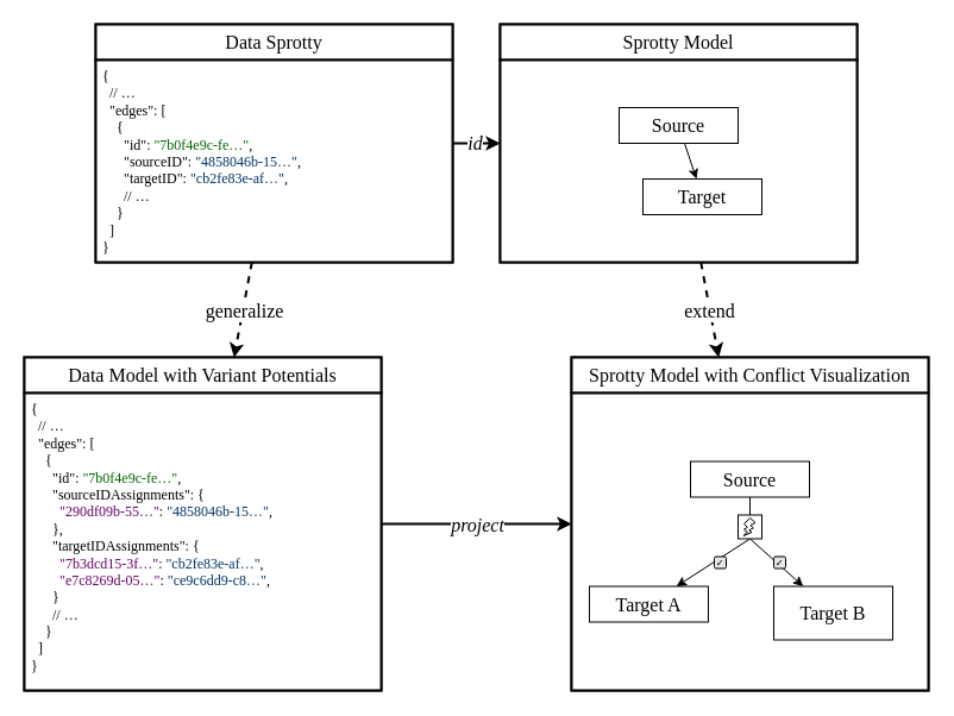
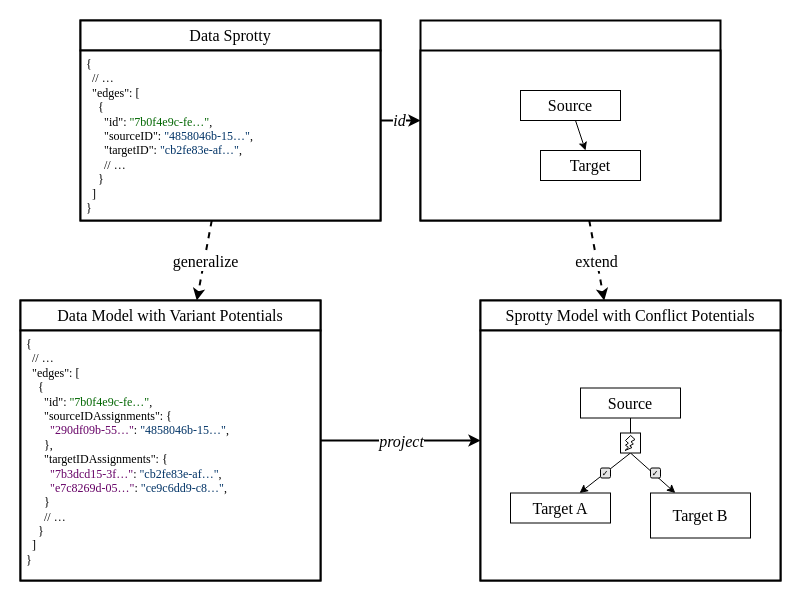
  <mxCell id="0" />
  <mxCell id="1" parent="0" />
  <mxCell id="2" style="edgeStyle=none;html=1;fontSize=16;fontFamily=Fira;strokeWidth=2;" parent="1" source="6" target="9" edge="1"><mxGeometry relative="1" as="geometry" /></mxCell>
  <mxCell id="3" value="id" style="edgeLabel;html=1;align=center;verticalAlign=middle;resizable=0;points=[];fontStyle=2;fontSize=16;fontFamily=Fira;" parent="2" vertex="1" connectable="0"><mxGeometry x="0.27" y="1" relative="1" as="geometry"><mxPoint x="-7" as="offset" /></mxGeometry></mxCell>
  <mxCell id="4" style="edgeStyle=none;html=1;dashed=1;fontSize=16;fontFamily=Fira;strokeWidth=2;" parent="1" source="6" target="12" edge="1"><mxGeometry relative="1" as="geometry" /></mxCell>
  <mxCell id="5" value="generalize" style="edgeLabel;html=1;align=center;verticalAlign=middle;resizable=0;points=[];fontSize=16;fontFamily=Fira;" parent="4" vertex="1" connectable="0"><mxGeometry x="0.208" relative="1" as="geometry"><mxPoint x="2" y="-8" as="offset" /></mxGeometry></mxCell>
  <mxCell id="6" value="" style="rounded=0;whiteSpace=wrap;html=1;fontSize=16;fontFamily=Fira;strokeWidth=2;" parent="1" vertex="1"><mxGeometry x="80" y="20" width="300" height="200" as="geometry" /></mxCell>
  <mxCell id="7" style="edgeStyle=none;html=1;dashed=1;fontSize=16;fontFamily=Fira;strokeWidth=2;" parent="1" source="9" target="13" edge="1"><mxGeometry relative="1" as="geometry" /></mxCell>
  <mxCell id="8" value="extend" style="edgeLabel;html=1;align=center;verticalAlign=middle;resizable=0;points=[];fontSize=16;fontFamily=Fira;" parent="7" vertex="1" connectable="0"><mxGeometry x="0.201" y="-1" relative="1" as="geometry"><mxPoint x="-1" y="-8" as="offset" /></mxGeometry></mxCell>
  <mxCell id="9" value="" style="rounded=0;whiteSpace=wrap;html=1;fontSize=16;fontFamily=Fira;strokeWidth=2;" parent="1" vertex="1"><mxGeometry x="420" y="20" width="300" height="200" as="geometry" /></mxCell>
  <mxCell id="10" style="edgeStyle=none;html=1;fontSize=16;fontFamily=Fira;strokeWidth=2;" parent="1" source="12" target="13" edge="1"><mxGeometry relative="1" as="geometry" /></mxCell>
  <mxCell id="11" value="project" style="edgeLabel;html=1;align=center;verticalAlign=middle;resizable=0;points=[];fontStyle=2;fontSize=16;fontFamily=Fira;" parent="10" vertex="1" connectable="0"><mxGeometry x="0.187" relative="1" as="geometry"><mxPoint x="-15" as="offset" /></mxGeometry></mxCell>
  <mxCell id="12" value="" style="rounded=0;whiteSpace=wrap;html=1;fontSize=16;fontFamily=Fira;strokeWidth=2;" parent="1" vertex="1"><mxGeometry x="20" y="300" width="300" height="280" as="geometry" /></mxCell>
  <mxCell id="13" value="" style="rounded=0;whiteSpace=wrap;html=1;fontSize=16;fontFamily=Fira;strokeWidth=2;" parent="1" vertex="1"><mxGeometry x="480" y="300" width="300" height="280" as="geometry" /></mxCell>
  <mxCell id="14" value="Data Sprotty" style="rounded=0;whiteSpace=wrap;html=1;fontSize=16;fontFamily=Fira;strokeWidth=2;" parent="1" vertex="1"><mxGeometry x="80" y="20" width="300" height="30" as="geometry" /></mxCell>
- <mxCell id="15" value="Sprotty Model" style="rounded=0;whiteSpace=wrap;html=1;fontSize=16;fontFamily=Fira;strokeWidth=2;" parent="1" vertex="1"><mxGeometry x="420" y="20" width="300" height="30" as="geometry" /></mxCell>
  <mxCell id="16" value="Data Model with Variant Potentials" style="rounded=0;whiteSpace=wrap;html=1;fontSize=16;fontFamily=Fira;strokeWidth=2;" parent="1" vertex="1"><mxGeometry x="20" y="300" width="300" height="30" as="geometry" /></mxCell>
- <mxCell id="17" value="Sprotty Model with Conflict Visualization" style="rounded=0;whiteSpace=wrap;html=1;fontSize=16;fontFamily=Fira;strokeWidth=2;" parent="1" vertex="1"><mxGeometry x="480" y="300" width="300" height="30" as="geometry" /></mxCell>
+ <mxCell id="17" value="Sprotty Model with Conflict Potentials" style="rounded=0;whiteSpace=wrap;html=1;fontSize=16;fontFamily=Fira;strokeWidth=2;" parent="1" vertex="1"><mxGeometry x="480" y="300" width="300" height="30" as="geometry" /></mxCell>
  <mxCell id="18" value="{&lt;br style=&quot;font-size: 12px;&quot;&gt;&amp;nbsp; // …&lt;br style=&quot;font-size: 12px;&quot;&gt;&amp;nbsp; &quot;edges&quot;: [&lt;br&gt;&amp;nbsp; &amp;nbsp; {&lt;br&gt;&amp;nbsp; &amp;nbsp; &amp;nbsp; &quot;id&quot;: &lt;font color=&quot;#006600&quot;&gt;&quot;7b0f4e9c-fe…&quot;&lt;/font&gt;,&lt;br&gt;&amp;nbsp; &amp;nbsp; &amp;nbsp; &quot;sourceID&quot;:&amp;nbsp;&lt;font color=&quot;#003366&quot;&gt;&quot;4858046b-15…&quot;&lt;/font&gt;,&lt;br&gt;&amp;nbsp; &amp;nbsp; &amp;nbsp; &quot;targetID&quot;: &lt;font color=&quot;#003366&quot;&gt;&quot;cb2fe83e-af…&quot;&lt;/font&gt;,&lt;br&gt;&amp;nbsp; &amp;nbsp; &amp;nbsp; // …&lt;br&gt;&amp;nbsp; &amp;nbsp; }&lt;br style=&quot;font-size: 12px;&quot;&gt;&amp;nbsp; ]&lt;br style=&quot;font-size: 12px;&quot;&gt;}" style="rounded=0;whiteSpace=wrap;html=1;fontFamily=Source Code Pro;fontSize=12;align=left;verticalAlign=top;strokeWidth=2;spacingLeft=4;" parent="1" vertex="1"><mxGeometry x="80" y="50" width="300" height="170" as="geometry" /></mxCell>
  <mxCell id="19" value="{&lt;br style=&quot;border-color: var(--border-color);&quot;&gt;&amp;nbsp; // …&lt;br style=&quot;border-color: var(--border-color);&quot;&gt;&amp;nbsp; &quot;edges&quot;: [&lt;br style=&quot;border-color: var(--border-color);&quot;&gt;&amp;nbsp; &amp;nbsp; {&lt;br style=&quot;border-color: var(--border-color);&quot;&gt;&amp;nbsp; &amp;nbsp; &amp;nbsp; &quot;id&quot;: &lt;font color=&quot;#006600&quot;&gt;&quot;7b0f4e9c-fe…&quot;&lt;/font&gt;,&lt;br style=&quot;border-color: var(--border-color);&quot;&gt;&amp;nbsp; &amp;nbsp; &amp;nbsp; &quot;sourceIDAssignments&quot;: {&lt;br&gt;&amp;nbsp; &amp;nbsp; &amp;nbsp; &amp;nbsp; &lt;font color=&quot;#660066&quot;&gt;&quot;290df09b-55…&quot;&lt;/font&gt;: &lt;font color=&quot;#003366&quot;&gt;&quot;4858046b-15…&quot;&lt;/font&gt;,&lt;br&gt;&amp;nbsp; &amp;nbsp; &amp;nbsp; },&lt;br style=&quot;border-color: var(--border-color);&quot;&gt;&amp;nbsp; &amp;nbsp; &amp;nbsp; &quot;targetIDAssignments&quot;: {&lt;br style=&quot;border-color: var(--border-color);&quot;&gt;&amp;nbsp; &amp;nbsp; &amp;nbsp; &amp;nbsp; &lt;font color=&quot;#660066&quot;&gt;&quot;7b3dcd15-3f…&quot;&lt;/font&gt;: &lt;font color=&quot;#003366&quot;&gt;&quot;cb2fe83e-af…&quot;&lt;/font&gt;,&lt;br style=&quot;border-color: var(--border-color);&quot;&gt;&amp;nbsp; &amp;nbsp; &amp;nbsp; &amp;nbsp; &lt;font color=&quot;#660066&quot;&gt;&quot;e7c8269d-05…&quot;&lt;/font&gt;: &lt;font color=&quot;#003366&quot;&gt;&quot;ce9c6dd9-c8…&quot;&lt;/font&gt;,&lt;br&gt;&amp;nbsp; &amp;nbsp; &amp;nbsp; }&lt;br style=&quot;border-color: var(--border-color);&quot;&gt;&amp;nbsp; &amp;nbsp; &amp;nbsp; // …&lt;br style=&quot;border-color: var(--border-color);&quot;&gt;&amp;nbsp; &amp;nbsp; }&lt;br style=&quot;border-color: var(--border-color);&quot;&gt;&amp;nbsp; ]&lt;br style=&quot;border-color: var(--border-color);&quot;&gt;}" style="rounded=0;whiteSpace=wrap;html=1;fontFamily=Source Code Pro;fontSize=12;align=left;verticalAlign=top;strokeWidth=2;spacingLeft=4;" parent="1" vertex="1"><mxGeometry x="20" y="330" width="300" height="250" as="geometry" /></mxCell>
  <mxCell id="20" value="" style="rounded=0;whiteSpace=wrap;html=1;fontFamily=Source Code Pro;fontSize=12;fontColor=#003366;strokeWidth=2;" parent="1" vertex="1"><mxGeometry x="420" y="50" width="300" height="170" as="geometry" /></mxCell>
  <mxCell id="21" value="&lt;span style=&quot;font-size: 16px;&quot;&gt;Source&lt;/span&gt;" style="rounded=0;whiteSpace=wrap;html=1;fontSize=16;fontFamily=Fira;" parent="1" vertex="1"><mxGeometry x="520" y="90" width="100" height="30" as="geometry" /></mxCell>
  <mxCell id="22" value="&lt;span style=&quot;font-size: 16px;&quot;&gt;Target&lt;/span&gt;" style="rounded=0;whiteSpace=wrap;html=1;fontSize=16;fontFamily=Fira;" parent="1" vertex="1"><mxGeometry x="540" y="150" width="100" height="30" as="geometry" /></mxCell>
  <mxCell id="23" value="" style="endArrow=classic;html=1;fontSize=16;fontFamily=Fira;" parent="1" source="21" target="22" edge="1"><mxGeometry width="50" height="50" relative="1" as="geometry"><mxPoint x="670" y="110" as="sourcePoint" /><mxPoint x="740" y="85" as="targetPoint" /></mxGeometry></mxCell>
  <mxCell id="24" value="" style="rounded=0;whiteSpace=wrap;html=1;fontFamily=Source Code Pro;fontSize=12;fontColor=#003366;strokeWidth=2;" parent="1" vertex="1"><mxGeometry x="480" y="330" width="300" height="250" as="geometry" /></mxCell>
  <mxCell id="25" value="&lt;span style=&quot;font-size: 16px;&quot;&gt;Source&lt;/span&gt;" style="rounded=0;whiteSpace=wrap;html=1;fontSize=16;fontFamily=Fira;" parent="1" vertex="1"><mxGeometry x="580" y="387.5" width="100" height="30" as="geometry" /></mxCell>
- <mxCell id="26" value="&lt;span style=&quot;font-size: 16px;&quot;&gt;Target A&lt;/span&gt;" style="rounded=0;whiteSpace=wrap;html=1;fontSize=16;fontFamily=Fira;" parent="1" vertex="1"><mxGeometry x="495" y="492.5" width="100" height="30" as="geometry" /></mxCell>
+ <mxCell id="26" value="&lt;span style=&quot;font-size: 16px;&quot;&gt;Target A&lt;/span&gt;" style="rounded=0;whiteSpace=wrap;html=1;fontSize=16;fontFamily=Fira;" parent="1" vertex="1"><mxGeometry x="510" y="492.5" width="100" height="30" as="geometry" /></mxCell>
  <mxCell id="27" value="&lt;span style=&quot;font-size: 16px;&quot;&gt;Target B&lt;/span&gt;" style="rounded=0;whiteSpace=wrap;html=1;fontSize=16;fontFamily=Fira;" parent="1" vertex="1"><mxGeometry x="650" y="492.5" width="100" height="45" as="geometry" /></mxCell>
  <mxCell id="28" value="" style="endArrow=none;html=1;fontSize=16;fontFamily=Fira;" parent="1" source="25" target="33" edge="1"><mxGeometry width="50" height="50" relative="1" as="geometry"><mxPoint x="750" y="367.5" as="sourcePoint" /><mxPoint x="675" y="482.5" as="targetPoint" /></mxGeometry></mxCell>
  <mxCell id="29" value="" style="endArrow=classic;html=1;fontSize=16;fontFamily=Fira;exitX=0.5;exitY=1;exitDx=0;exitDy=0;" parent="1" source="33" target="27" edge="1"><mxGeometry width="50" height="50" relative="1" as="geometry"><mxPoint x="728" y="357.5" as="sourcePoint" /><mxPoint x="775" y="307.5" as="targetPoint" /></mxGeometry></mxCell>
  <mxCell id="30" value="" style="endArrow=classic;html=1;fontSize=16;fontFamily=Fira;exitX=0.5;exitY=1;exitDx=0;exitDy=0;" parent="1" source="33" target="26" edge="1"><mxGeometry width="50" height="50" relative="1" as="geometry"><mxPoint x="728" y="357.5" as="sourcePoint" /><mxPoint x="795" y="357.5" as="targetPoint" /></mxGeometry></mxCell>
  <mxCell id="31" value="✓" style="rounded=1;whiteSpace=wrap;html=1;fontSize=8;fillColor=#E6E6E6;" parent="1" vertex="1"><mxGeometry x="650" y="467.5" width="10" height="10" as="geometry" /></mxCell>
  <mxCell id="32" value="✓" style="rounded=1;whiteSpace=wrap;html=1;fontSize=8;fillColor=#E6E6E6;" parent="1" vertex="1"><mxGeometry x="600" y="467.5" width="10" height="10" as="geometry" /></mxCell>
  <mxCell id="33" value="" style="rounded=0;whiteSpace=wrap;html=1;fontSize=16;fontFamily=Fira;" parent="1" vertex="1"><mxGeometry x="620" y="432.5" width="20" height="20" as="geometry" /></mxCell>
  <mxCell id="34" value="" style="verticalLabelPosition=bottom;verticalAlign=top;html=1;shape=mxgraph.basic.flash;fontSize=16;fontFamily=Fira;" parent="1" vertex="1"><mxGeometry x="624.5" y="435" width="10" height="15" as="geometry" /></mxCell>
